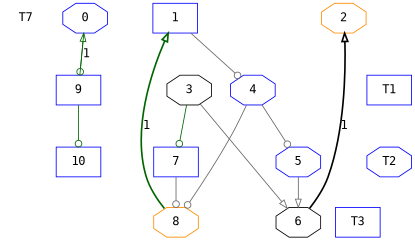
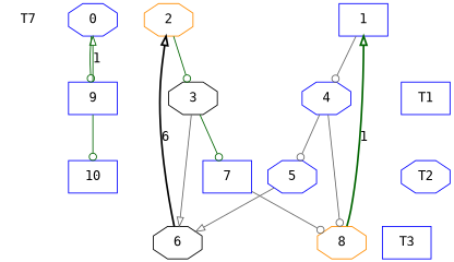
  digraph {
    fontname="DejaVu Sans Mono"
    node [color=blue fontname="DejaVu Sans Mono" shape=octagon]
    edge [arrowhead=odot color=darkgreen fontname="DejaVu Sans Mono"]
    n1 [label=T7 shape=plaintext]
    0
    1 [shape=box]
    2 [color=darkorange]
    3 [color=black]
    4
    9 [shape=box]
    T1 [shape=box]
    5
    7 [shape=box]
    10 [shape=box]
    T2
    6 [color=black]
    8 [color=darkorange]
    T3 [shape=box]
    subgraph sub_1 {
      n1
    }
    subgraph sub_2 {
      rank=source
      n1
    }
    subgraph sub_3 {
      rank=same
      n1
      0
      1
      2
    }
    subgraph sub_4 {
      rank=same
      3
      4
      9
      T1
    }
    subgraph sub_5 {
      rank=same
      5
      7
      10
      T2
    }
    subgraph sub_6 {
      rank=same
      6
      8
      T3
    }
    subgraph sub_7 {
      rank=same
    }
    0 -> 9
    1 -> 4 [color=gray40]
+   2 -> 3
    3 -> 7
    3 -> 6 [arrowhead=onormal color=gray40]
    4 -> 5 [color=gray40]
    4 -> 8 [color=gray40]
    9 -> 0 [arrowhead=onormal label=1 style=solid]
    9 -> 10
    5 -> 6 [arrowhead=onormal color=gray40]
    7 -> 8 [color=gray40]
-   6 -> 2 [arrowhead=onormal color=black label=1 style=bold]
+   6 -> 2 [arrowhead=onormal color=black label=6 style=bold]
    8 -> 1 [arrowhead=onormal label=1 style=bold]
  }
